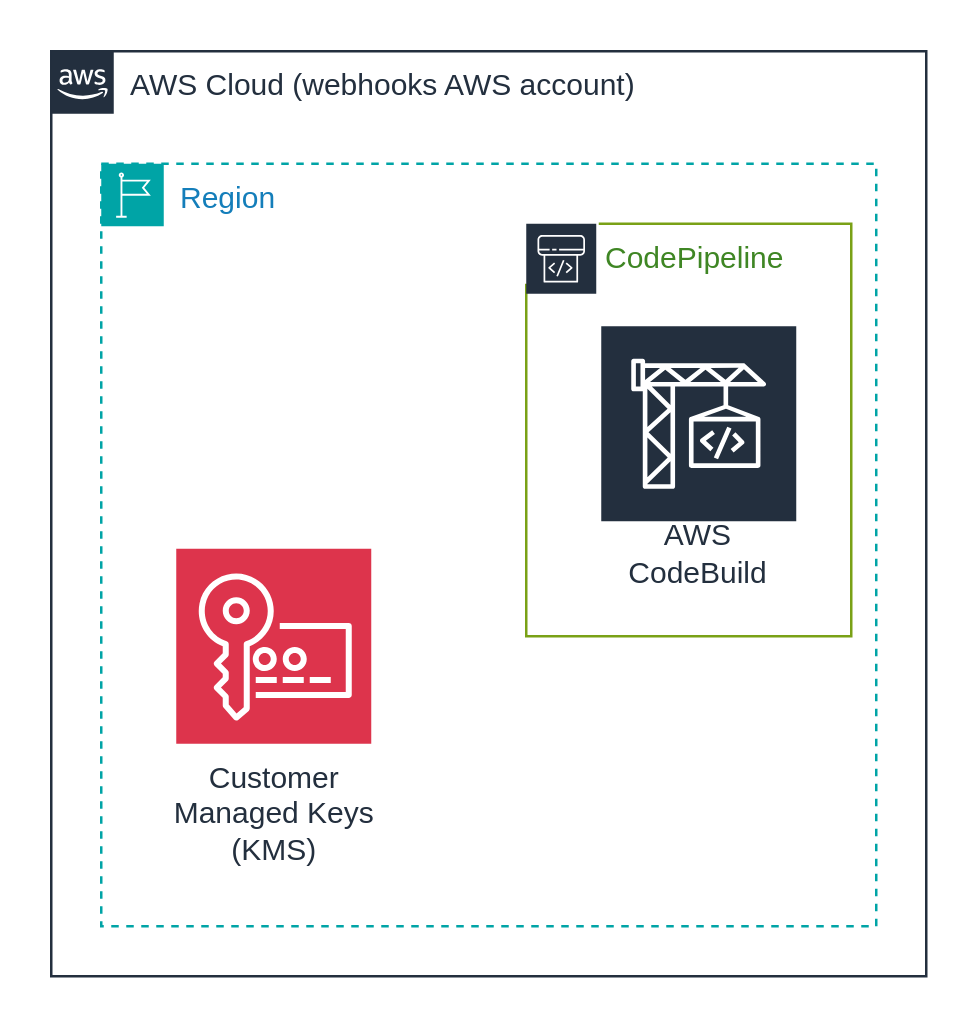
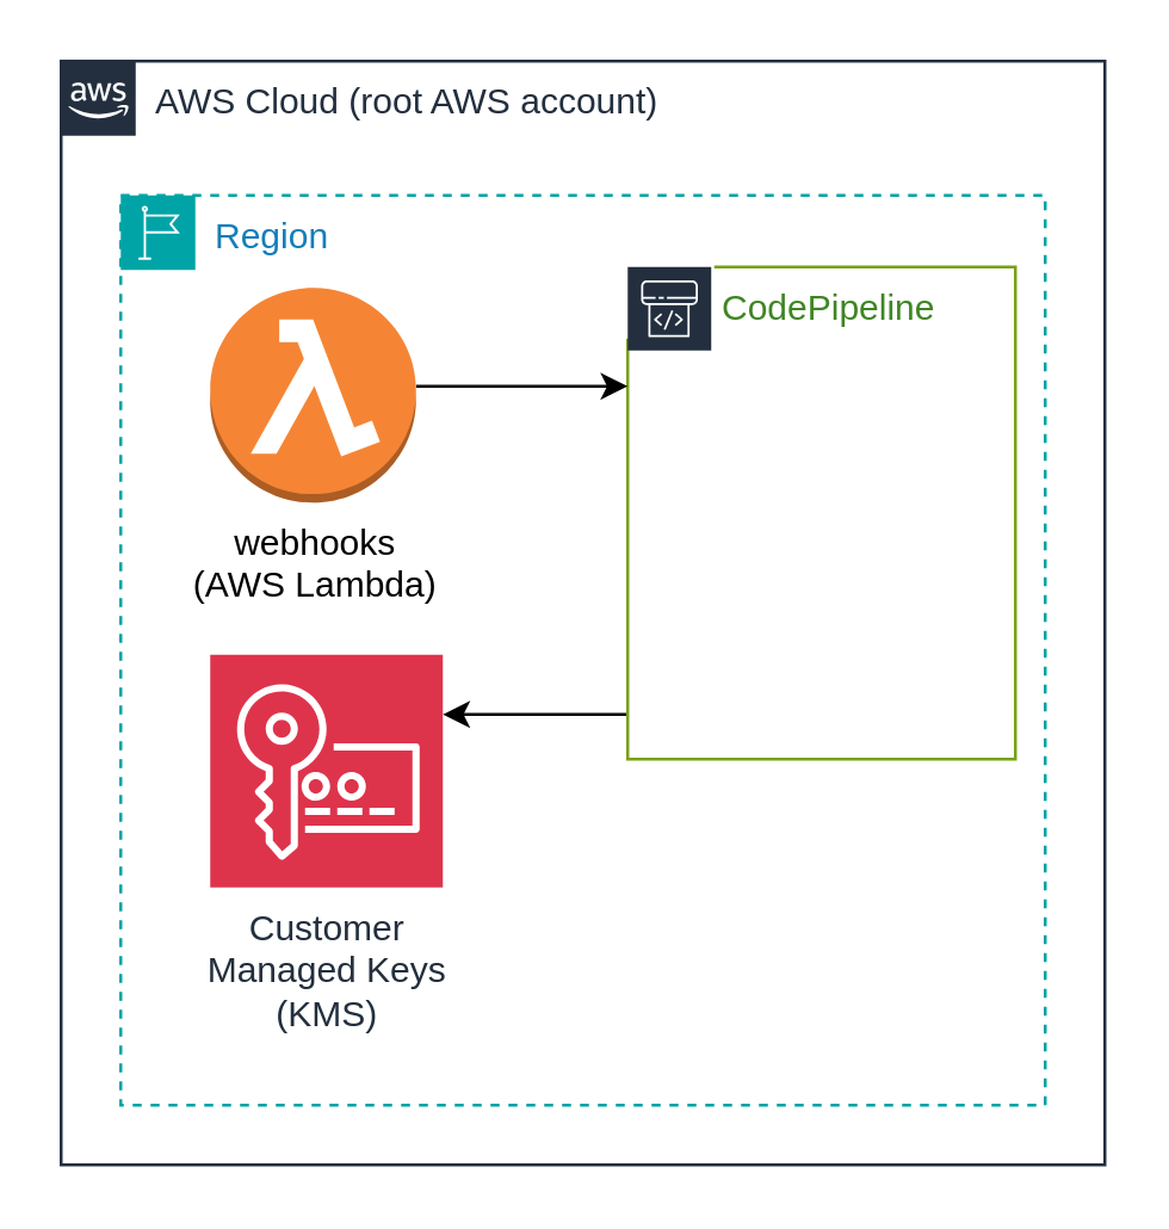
  <mxCell id="0" />
  <mxCell id="1" parent="0" />
- <mxCell id="2" value="AWS Cloud (webhooks AWS account)" style="points=[[0,0],[0.25,0],[0.5,0],[0.75,0],[1,0],[1,0.25],[1,0.5],[1,0.75],[1,1],[0.75,1],[0.5,1],[0.25,1],[0,1],[0,0.75],[0,0.5],[0,0.25]];outlineConnect=0;gradientColor=none;html=1;whiteSpace=wrap;fontSize=12;fontStyle=0;container=1;pointerEvents=0;collapsible=0;recursiveResize=0;shape=mxgraph.aws4.group;grIcon=mxgraph.aws4.group_aws_cloud_alt;strokeColor=#232F3E;fillColor=none;verticalAlign=top;align=left;spacingLeft=30;fontColor=#232F3E;dashed=0;" parent="1" vertex="1"><mxGeometry x="20" y="20" width="350" height="370" as="geometry" /></mxCell>
+ <mxCell id="2" value="AWS Cloud (root AWS account)" style="points=[[0,0],[0.25,0],[0.5,0],[0.75,0],[1,0],[1,0.25],[1,0.5],[1,0.75],[1,1],[0.75,1],[0.5,1],[0.25,1],[0,1],[0,0.75],[0,0.5],[0,0.25]];outlineConnect=0;gradientColor=none;html=1;whiteSpace=wrap;fontSize=12;fontStyle=0;container=1;pointerEvents=0;collapsible=0;recursiveResize=0;shape=mxgraph.aws4.group;grIcon=mxgraph.aws4.group_aws_cloud_alt;strokeColor=#232F3E;fillColor=none;verticalAlign=top;align=left;spacingLeft=30;fontColor=#232F3E;dashed=0;" parent="1" vertex="1"><mxGeometry x="20" y="20" width="350" height="370" as="geometry" /></mxCell>
  <mxCell id="3" value="Region" style="points=[[0,0],[0.25,0],[0.5,0],[0.75,0],[1,0],[1,0.25],[1,0.5],[1,0.75],[1,1],[0.75,1],[0.5,1],[0.25,1],[0,1],[0,0.75],[0,0.5],[0,0.25]];outlineConnect=0;gradientColor=none;html=1;whiteSpace=wrap;fontSize=12;fontStyle=0;container=1;pointerEvents=0;collapsible=0;recursiveResize=0;shape=mxgraph.aws4.group;grIcon=mxgraph.aws4.group_region;strokeColor=#00A4A6;fillColor=none;verticalAlign=top;align=left;spacingLeft=30;fontColor=#147EBA;dashed=1;" parent="2" vertex="1"><mxGeometry x="20" y="45" width="310" height="305" as="geometry" /></mxCell>
+ <mxCell id="4" style="edgeStyle=orthogonalEdgeStyle;rounded=0;orthogonalLoop=1;jettySize=auto;html=1;" parent="3" source="5" target="10" edge="1"><mxGeometry relative="1" as="geometry"><Array as="points"><mxPoint x="140" y="174" /><mxPoint x="140" y="174" /></Array></mxGeometry></mxCell>
  <mxCell id="5" value="CodePipeline" style="points=[[0,0],[0.25,0],[0.5,0],[0.75,0],[1,0],[1,0.25],[1,0.5],[1,0.75],[1,1],[0.75,1],[0.5,1],[0.25,1],[0,1],[0,0.75],[0,0.5],[0,0.25]];outlineConnect=0;gradientColor=none;html=1;whiteSpace=wrap;fontSize=12;fontStyle=0;container=1;pointerEvents=0;collapsible=0;recursiveResize=0;shape=mxgraph.aws4.group;grIcon=mxgraph.aws4.group_iot_greengrass;strokeColor=#7AA116;fillColor=none;verticalAlign=top;align=left;spacingLeft=30;fontColor=#3F8624;dashed=0;" parent="3" vertex="1"><mxGeometry x="170" y="24" width="130" height="165" as="geometry" /></mxCell>
  <mxCell id="6" value="" style="sketch=0;outlineConnect=0;fontColor=#232F3E;gradientColor=none;strokeColor=#ffffff;fillColor=#232F3E;dashed=0;verticalLabelPosition=middle;verticalAlign=bottom;align=center;html=1;whiteSpace=wrap;fontSize=10;fontStyle=1;spacing=3;shape=mxgraph.aws4.productIcon;prIcon=mxgraph.aws4.codepipeline;" parent="5" vertex="1"><mxGeometry x="-1" y="-1" width="30" height="25" as="geometry" /></mxCell>
- <mxCell id="7" value="&lt;font style=&quot;font-size: 12px;&quot;&gt;AWS CodeBuild&lt;/font&gt;" style="sketch=0;outlineConnect=0;fontColor=#232F3E;gradientColor=none;strokeColor=#ffffff;fillColor=#232F3E;dashed=0;verticalLabelPosition=middle;verticalAlign=bottom;align=center;html=1;whiteSpace=wrap;fontSize=12;fontStyle=0;spacing=3;shape=mxgraph.aws4.productIcon;prIcon=mxgraph.aws4.codebuild;" parent="5" vertex="1"><mxGeometry x="29" y="40" width="80" height="110" as="geometry" /></mxCell>
+ <mxCell id="8" style="edgeStyle=orthogonalEdgeStyle;rounded=0;orthogonalLoop=1;jettySize=auto;html=1;" parent="3" source="9" target="5" edge="1"><mxGeometry relative="1" as="geometry"><Array as="points"><mxPoint x="140" y="64" /><mxPoint x="140" y="64" /></Array></mxGeometry></mxCell>
+ <mxCell id="9" value="webhooks&lt;br&gt;(AWS Lambda)" style="outlineConnect=0;dashed=0;verticalLabelPosition=bottom;verticalAlign=top;align=center;html=1;shape=mxgraph.aws3.lambda_function;fillColor=#F58534;gradientColor=none;" parent="3" vertex="1"><mxGeometry x="30" y="31" width="69" height="72" as="geometry" /></mxCell>
  <mxCell id="10" value="Customer &lt;br&gt;Managed Keys&lt;br&gt;(KMS)" style="sketch=0;points=[[0,0,0],[0.25,0,0],[0.5,0,0],[0.75,0,0],[1,0,0],[0,1,0],[0.25,1,0],[0.5,1,0],[0.75,1,0],[1,1,0],[0,0.25,0],[0,0.5,0],[0,0.75,0],[1,0.25,0],[1,0.5,0],[1,0.75,0]];outlineConnect=0;fontColor=#232F3E;fillColor=#DD344C;strokeColor=#ffffff;dashed=0;verticalLabelPosition=bottom;verticalAlign=top;align=center;html=1;fontSize=12;fontStyle=0;aspect=fixed;shape=mxgraph.aws4.resourceIcon;resIcon=mxgraph.aws4.key_management_service;" parent="3" vertex="1"><mxGeometry x="30" y="154" width="78" height="78" as="geometry" /></mxCell>
  <mxCell id="11" style="edgeStyle=orthogonalEdgeStyle;rounded=0;orthogonalLoop=1;jettySize=auto;html=1;exitX=0.5;exitY=1;exitDx=0;exitDy=0;" parent="3" edge="1"><mxGeometry relative="1" as="geometry"><mxPoint x="165" y="324" as="sourcePoint" /><mxPoint x="165" y="324" as="targetPoint" /></mxGeometry></mxCell>
  <mxCell id="12" style="edgeStyle=orthogonalEdgeStyle;rounded=0;orthogonalLoop=1;jettySize=auto;html=1;exitX=0.5;exitY=1;exitDx=0;exitDy=0;" edge="1" parent="2" source="3" target="3"><mxGeometry relative="1" as="geometry" /></mxCell>
